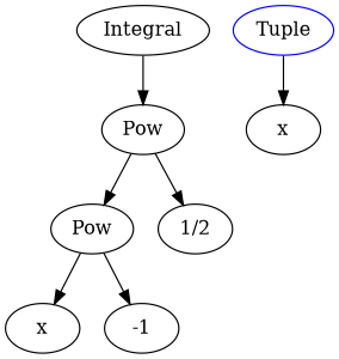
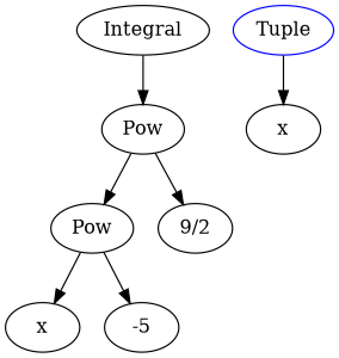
  digraph {
    ordering=out
    rankdir=TD
    node [color=black shape=ellipse]
    n1 [label=Integral]
    n2 [label=Pow]
    n3 [label=Pow]
-   n4 [label="1/2"]
+   n4 [label="9/2"]
    n5 [color=blue label=Tuple]
    n6 [label=x]
    n7 [label=x]
-   n8 [label=-1]
+   n8 [label=-5]
    n1 -> n2
    n2 -> n3
    n2 -> n4
    n3 -> n7
    n3 -> n8
    n5 -> n6
  }
